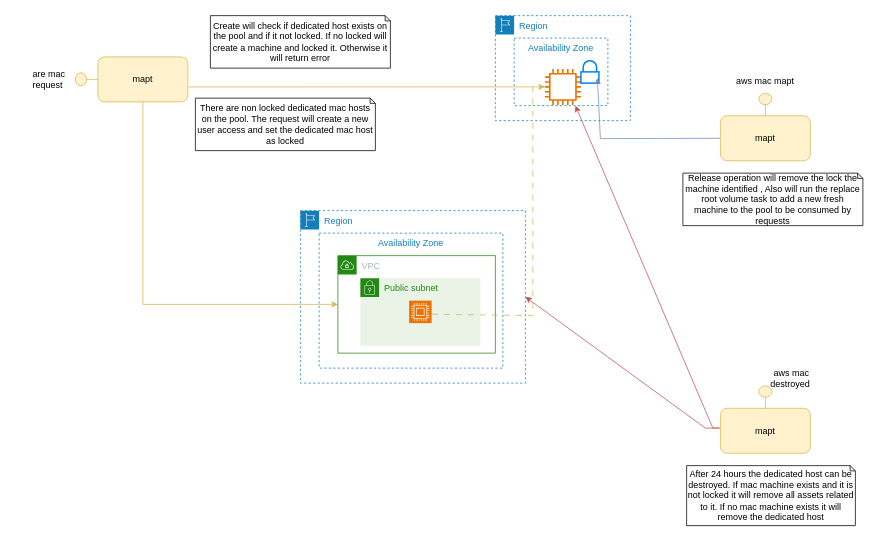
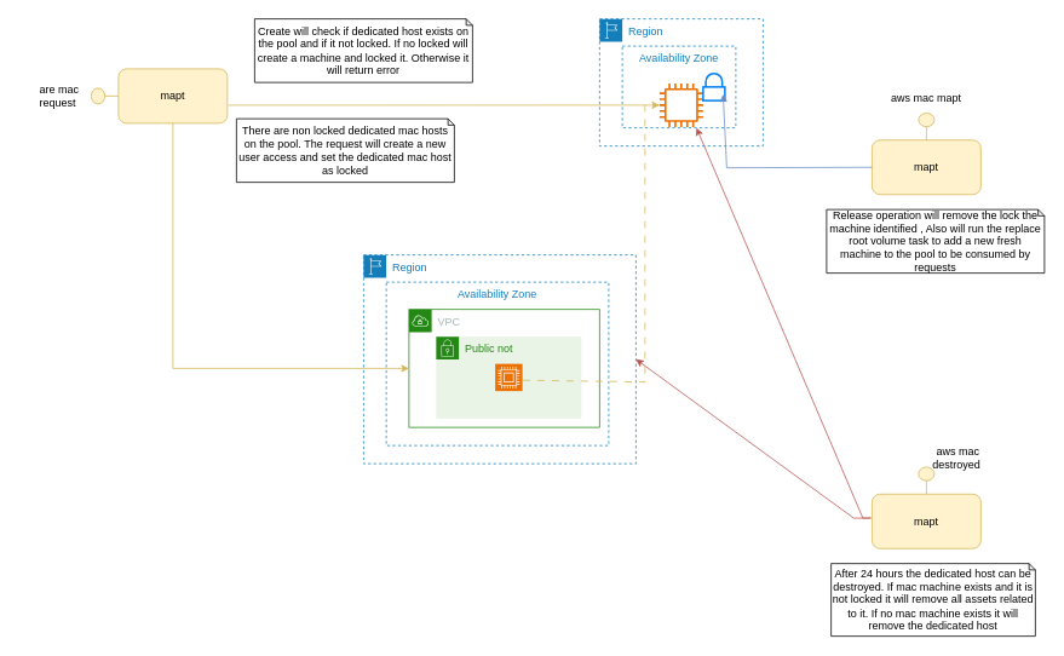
  <mxCell id="0" />
  <mxCell id="1" parent="0" />
  <mxCell id="2" value="mapt" style="rounded=1;whiteSpace=wrap;html=1;fillColor=#fff2cc;strokeColor=#d6b656;" parent="1" vertex="1"><mxGeometry x="130" y="75" width="120" height="60" as="geometry" /></mxCell>
  <mxCell id="3" value="" style="html=1;outlineConnect=0;whiteSpace=wrap;fillColor=#fff2cc;shape=mxgraph.archimate3.interface;rotation=-180;strokeColor=#d6b656;" parent="1" vertex="1"><mxGeometry x="100" y="96.25" width="30" height="17.5" as="geometry" /></mxCell>
  <mxCell id="4" value="are mac request&amp;nbsp;" style="text;html=1;strokeColor=none;fillColor=none;align=center;verticalAlign=middle;whiteSpace=wrap;rounded=0;" parent="1" vertex="1"><mxGeometry x="20" y="65" width="90" height="80" as="geometry" /></mxCell>
  <mxCell id="5" value="Region" style="points=[[0,0],[0.25,0],[0.5,0],[0.75,0],[1,0],[1,0.25],[1,0.5],[1,0.75],[1,1],[0.75,1],[0.5,1],[0.25,1],[0,1],[0,0.75],[0,0.5],[0,0.25]];outlineConnect=0;gradientColor=none;html=1;whiteSpace=wrap;fontSize=12;fontStyle=0;container=1;pointerEvents=0;collapsible=0;recursiveResize=0;shape=mxgraph.aws4.group;grIcon=mxgraph.aws4.group_region;strokeColor=#147EBA;fillColor=none;verticalAlign=top;align=left;spacingLeft=30;fontColor=#147EBA;dashed=1;" parent="1" vertex="1"><mxGeometry x="660" y="20" width="180" height="140" as="geometry" /></mxCell>
  <mxCell id="6" value="" style="sketch=0;outlineConnect=0;fontColor=#232F3E;gradientColor=none;fillColor=#ED7100;strokeColor=none;dashed=0;verticalLabelPosition=bottom;verticalAlign=top;align=center;html=1;fontSize=12;fontStyle=0;aspect=fixed;pointerEvents=1;shape=mxgraph.aws4.instance2;" parent="5" vertex="1"><mxGeometry x="66" y="71" width="48" height="48" as="geometry" /></mxCell>
  <mxCell id="7" value="Availability Zone" style="fillColor=none;strokeColor=#147EBA;dashed=1;verticalAlign=top;fontStyle=0;fontColor=#147EBA;whiteSpace=wrap;html=1;" parent="5" vertex="1"><mxGeometry x="25" y="30" width="125" height="90" as="geometry" /></mxCell>
  <mxCell id="8" value="" style="html=1;verticalLabelPosition=bottom;align=center;labelBackgroundColor=#ffffff;verticalAlign=top;strokeWidth=2;strokeColor=#0080F0;shadow=0;dashed=0;shape=mxgraph.ios7.icons.locked;" parent="5" vertex="1"><mxGeometry x="114" y="60" width="24" height="30" as="geometry" /></mxCell>
  <mxCell id="9" value="" style="endArrow=classic;html=1;rounded=0;exitX=1.01;exitY=0.668;exitDx=0;exitDy=0;exitPerimeter=0;fillColor=#fff2cc;strokeColor=#d6b656;" parent="1" source="2" target="6" edge="1"><mxGeometry width="50" height="50" relative="1" as="geometry"><mxPoint x="400" y="350" as="sourcePoint" /><mxPoint x="450" y="300" as="targetPoint" /></mxGeometry></mxCell>
  <mxCell id="10" value="Create will check if dedicated host exists on the pool and if it not locked. If no locked will create a machine and locked it. Otherwise it will return error" style="shape=note;whiteSpace=wrap;html=1;backgroundOutline=1;darkOpacity=0.05;size=7;" parent="1" vertex="1"><mxGeometry x="280" y="20" width="240" height="70" as="geometry" /></mxCell>
  <mxCell id="11" value="Region" style="points=[[0,0],[0.25,0],[0.5,0],[0.75,0],[1,0],[1,0.25],[1,0.5],[1,0.75],[1,1],[0.75,1],[0.5,1],[0.25,1],[0,1],[0,0.75],[0,0.5],[0,0.25]];outlineConnect=0;gradientColor=none;html=1;whiteSpace=wrap;fontSize=12;fontStyle=0;container=1;pointerEvents=0;collapsible=0;recursiveResize=0;shape=mxgraph.aws4.group;grIcon=mxgraph.aws4.group_region;strokeColor=#147EBA;fillColor=none;verticalAlign=top;align=left;spacingLeft=30;fontColor=#147EBA;dashed=1;" parent="1" vertex="1"><mxGeometry x="400" y="280" width="300" height="230" as="geometry" /></mxCell>
  <mxCell id="12" value="Availability Zone" style="fillColor=none;strokeColor=#147EBA;dashed=1;verticalAlign=top;fontStyle=0;fontColor=#147EBA;whiteSpace=wrap;html=1;" parent="11" vertex="1"><mxGeometry x="25" y="30" width="245" height="180" as="geometry" /></mxCell>
  <mxCell id="13" value="VPC" style="points=[[0,0],[0.25,0],[0.5,0],[0.75,0],[1,0],[1,0.25],[1,0.5],[1,0.75],[1,1],[0.75,1],[0.5,1],[0.25,1],[0,1],[0,0.75],[0,0.5],[0,0.25]];outlineConnect=0;gradientColor=none;html=1;whiteSpace=wrap;fontSize=12;fontStyle=0;container=1;pointerEvents=0;collapsible=0;recursiveResize=0;shape=mxgraph.aws4.group;grIcon=mxgraph.aws4.group_vpc;strokeColor=#248814;fillColor=none;verticalAlign=top;align=left;spacingLeft=30;fontColor=#AAB7B8;dashed=0;" parent="11" vertex="1"><mxGeometry x="50" y="60" width="210" height="130" as="geometry" /></mxCell>
- <mxCell id="14" value="Public subnet" style="points=[[0,0],[0.25,0],[0.5,0],[0.75,0],[1,0],[1,0.25],[1,0.5],[1,0.75],[1,1],[0.75,1],[0.5,1],[0.25,1],[0,1],[0,0.75],[0,0.5],[0,0.25]];outlineConnect=0;gradientColor=none;html=1;whiteSpace=wrap;fontSize=12;fontStyle=0;container=1;pointerEvents=0;collapsible=0;recursiveResize=0;shape=mxgraph.aws4.group;grIcon=mxgraph.aws4.group_security_group;grStroke=0;strokeColor=#248814;fillColor=#E9F3E6;verticalAlign=top;align=left;spacingLeft=30;fontColor=#248814;dashed=0;" parent="11" vertex="1"><mxGeometry x="80" y="90" width="160" height="90" as="geometry" /></mxCell>
+ <mxCell id="14" value="Public not" style="points=[[0,0],[0.25,0],[0.5,0],[0.75,0],[1,0],[1,0.25],[1,0.5],[1,0.75],[1,1],[0.75,1],[0.5,1],[0.25,1],[0,1],[0,0.75],[0,0.5],[0,0.25]];outlineConnect=0;gradientColor=none;html=1;whiteSpace=wrap;fontSize=12;fontStyle=0;container=1;pointerEvents=0;collapsible=0;recursiveResize=0;shape=mxgraph.aws4.group;grIcon=mxgraph.aws4.group_security_group;grStroke=0;strokeColor=#248814;fillColor=#E9F3E6;verticalAlign=top;align=left;spacingLeft=30;fontColor=#248814;dashed=0;" parent="11" vertex="1"><mxGeometry x="80" y="90" width="160" height="90" as="geometry" /></mxCell>
  <mxCell id="15" value="" style="sketch=0;points=[[0,0,0],[0.25,0,0],[0.5,0,0],[0.75,0,0],[1,0,0],[0,1,0],[0.25,1,0],[0.5,1,0],[0.75,1,0],[1,1,0],[0,0.25,0],[0,0.5,0],[0,0.75,0],[1,0.25,0],[1,0.5,0],[1,0.75,0]];outlineConnect=0;fontColor=#232F3E;fillColor=#ED7100;strokeColor=#ffffff;dashed=0;verticalLabelPosition=bottom;verticalAlign=top;align=center;html=1;fontSize=12;fontStyle=0;aspect=fixed;shape=mxgraph.aws4.resourceIcon;resIcon=mxgraph.aws4.compute;" parent="11" vertex="1"><mxGeometry x="145" y="120" width="30" height="30" as="geometry" /></mxCell>
  <mxCell id="16" value="" style="endArrow=none;html=1;rounded=0;exitX=1.013;exitY=0.603;exitDx=0;exitDy=0;exitPerimeter=0;fillColor=#fff2cc;strokeColor=#d6b656;dashed=1;dashPattern=8 8;" parent="1" source="15" target="6" edge="1"><mxGeometry width="50" height="50" relative="1" as="geometry"><mxPoint x="580" y="410" as="sourcePoint" /><mxPoint x="460" y="330" as="targetPoint" /><Array as="points"><mxPoint x="710" y="420" /><mxPoint x="710" y="260" /><mxPoint x="710" y="115" /></Array></mxGeometry></mxCell>
  <mxCell id="17" value="There are non locked dedicated mac hosts on the pool. The request will create a new user access and set the dedicated mac host as locked" style="shape=note;whiteSpace=wrap;html=1;backgroundOutline=1;darkOpacity=0.05;size=7;" parent="1" vertex="1"><mxGeometry x="260" y="130" width="240" height="70" as="geometry" /></mxCell>
  <mxCell id="18" value="" style="endArrow=classic;html=1;rounded=0;exitX=0.5;exitY=1;exitDx=0;exitDy=0;fillColor=#fff2cc;strokeColor=#d6b656;" parent="1" source="2" target="13" edge="1"><mxGeometry width="50" height="50" relative="1" as="geometry"><mxPoint x="349.16" y="335.04" as="sourcePoint" /><mxPoint x="616" y="125" as="targetPoint" /><Array as="points"><mxPoint x="190" y="405" /></Array></mxGeometry></mxCell>
  <mxCell id="19" value="mapt" style="rounded=1;whiteSpace=wrap;html=1;fillColor=#fff2cc;strokeColor=#d6b656;" parent="1" vertex="1"><mxGeometry x="960" y="543.5" width="120" height="60" as="geometry" /></mxCell>
  <mxCell id="20" value="" style="html=1;outlineConnect=0;whiteSpace=wrap;fillColor=#fff2cc;shape=mxgraph.archimate3.interface;rotation=-90;strokeColor=#d6b656;" parent="1" vertex="1"><mxGeometry x="1005" y="520" width="30" height="17.5" as="geometry" /></mxCell>
  <mxCell id="21" value="aws mac destroyed&amp;nbsp;" style="text;html=1;strokeColor=none;fillColor=none;align=center;verticalAlign=middle;whiteSpace=wrap;rounded=0;" parent="1" vertex="1"><mxGeometry x="1010" y="463.5" width="90" height="80" as="geometry" /></mxCell>
  <mxCell id="22" value="After 24 hours the dedicated host can be destroyed. If mac machine exists and it is not locked it will remove all assets related to it. If no mac machine exists it will remove the dedicated host" style="shape=note;whiteSpace=wrap;html=1;backgroundOutline=1;darkOpacity=0.05;size=7;" parent="1" vertex="1"><mxGeometry x="915" y="620" width="225" height="80" as="geometry" /></mxCell>
  <mxCell id="23" value="mapt" style="rounded=1;whiteSpace=wrap;html=1;fillColor=#fff2cc;strokeColor=#d6b656;" parent="1" vertex="1"><mxGeometry x="960" y="153.5" width="120" height="60" as="geometry" /></mxCell>
  <mxCell id="24" value="" style="html=1;outlineConnect=0;whiteSpace=wrap;fillColor=#fff2cc;shape=mxgraph.archimate3.interface;rotation=-90;strokeColor=#d6b656;" parent="1" vertex="1"><mxGeometry x="1005" y="130" width="30" height="17.5" as="geometry" /></mxCell>
  <mxCell id="25" value="" style="endArrow=classic;html=1;rounded=0;exitX=-0.007;exitY=0.439;exitDx=0;exitDy=0;fillColor=#f8cecc;strokeColor=#b85450;entryX=1;entryY=0.5;entryDx=0;entryDy=0;exitPerimeter=0;" parent="1" source="19" target="11" edge="1"><mxGeometry width="50" height="50" relative="1" as="geometry"><mxPoint x="560" y="990" as="sourcePoint" /><mxPoint x="654" y="104.294" as="targetPoint" /><Array as="points"><mxPoint x="940" y="570" /></Array></mxGeometry></mxCell>
  <mxCell id="26" value="" style="endArrow=classic;html=1;rounded=0;exitX=-0.011;exitY=0.439;exitDx=0;exitDy=0;fillColor=#f8cecc;strokeColor=#b85450;exitPerimeter=0;" parent="1" source="19" target="7" edge="1"><mxGeometry width="50" height="50" relative="1" as="geometry"><mxPoint x="969" y="580" as="sourcePoint" /><mxPoint x="840" y="310" as="targetPoint" /><Array as="points"><mxPoint x="950" y="570" /></Array></mxGeometry></mxCell>
  <mxCell id="27" value="aws mac mapt" style="text;html=1;strokeColor=none;fillColor=none;align=center;verticalAlign=middle;whiteSpace=wrap;rounded=0;" parent="1" vertex="1"><mxGeometry x="975" y="67.5" width="90" height="80" as="geometry" /></mxCell>
  <mxCell id="28" value="" style="endArrow=classic;html=1;rounded=0;exitX=0;exitY=0.5;exitDx=0;exitDy=0;fillColor=#dae8fc;strokeColor=#6c8ebf;entryX=0.917;entryY=0.767;entryDx=0;entryDy=0;entryPerimeter=0;" parent="1" source="23" target="8" edge="1"><mxGeometry width="50" height="50" relative="1" as="geometry"><mxPoint x="969" y="580" as="sourcePoint" /><mxPoint x="668" y="150" as="targetPoint" /><Array as="points"><mxPoint x="800" y="184" /></Array></mxGeometry></mxCell>
  <mxCell id="29" value="Release operation will remove the lock the machine identified , Also will run the replace root volume task to add a new fresh machine to the pool to be consumed by requests" style="shape=note;whiteSpace=wrap;html=1;backgroundOutline=1;darkOpacity=0.05;size=7;" parent="1" vertex="1"><mxGeometry x="910" y="230" width="240" height="70" as="geometry" /></mxCell>
